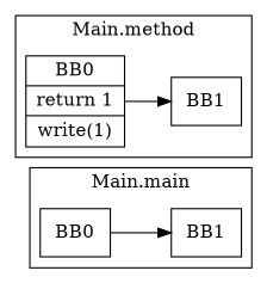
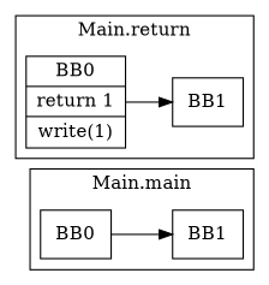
  digraph {
    rankdir=LR
    node [shape=record]
    n1 [label=BB0]
    n2 [label=BB1]
    n3 [label="BB0|return 1|write(1)"]
    n4 [label=BB1]
    subgraph cluster_1 {
      label="Main.main"
      n1
      n2
    }
    subgraph cluster_2 {
-     label="Main.method"
+     label="Main.return"
      n3
      n4
    }
    n1 -> n2
    n3 -> n4
  }
